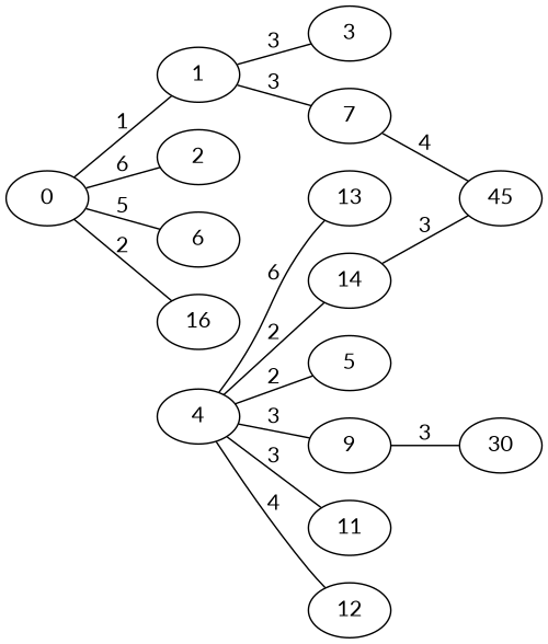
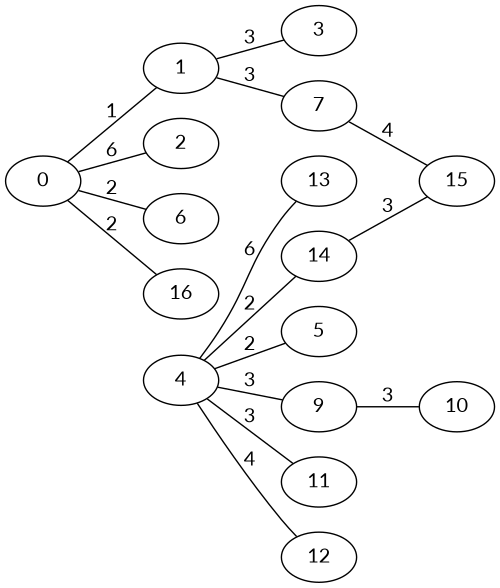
  graph {
    fontname=Lato
    rankdir=LR
    node [fontname=Lato habit=6 x=7 y=4]
    edge [fontname=Lato weight=3]
    0 [habit=7 y=8]
    1 [habit=1 x=6 y=6]
    2 [x=5 y=10]
    6 [habit=8 y=10]
    16 [base=1 x=9 y=9]
    3 [habit=1 x=4 y=7]
    7 [x=9 y=6]
    4 [habit=3 x=6]
    5 [habit=5 x=5 y=3]
    9 [habit=2 x=3 y=5]
    11 [habit=2 x=4 y=3]
    12 [base=2 habit=5 x=5 y=1]
    13 [habit=10 y=1]
    14 [habit=10 x=8]
-   15 [habit=10 x=10 label=45]
-   10 [habit=4 x=1 label=30]
+   15 [habit=10 x=10]
+   10 [habit=4 x=1]
    0 -- 1 [label=1 weight=1]
    0 -- 2 [label=6 weight=6]
-   0 -- 6 [label=5 weight=5]
+   0 -- 6 [label=2 weight=5]
    0 -- 16 [label=2 weight=2]
    1 -- 3 [label=3]
    1 -- 7 [label=3]
    7 -- 15 [label=4 weight=4]
    4 -- 5 [label=2 weight=2]
    4 -- 9 [label=3]
    4 -- 11 [label=3]
    4 -- 12 [label=4 weight=4]
    4 -- 13 [label=6 weight=6]
    4 -- 14 [label=2 weight=2]
    9 -- 10 [label=3]
    14 -- 15 [label=3 weight=4]
  }
